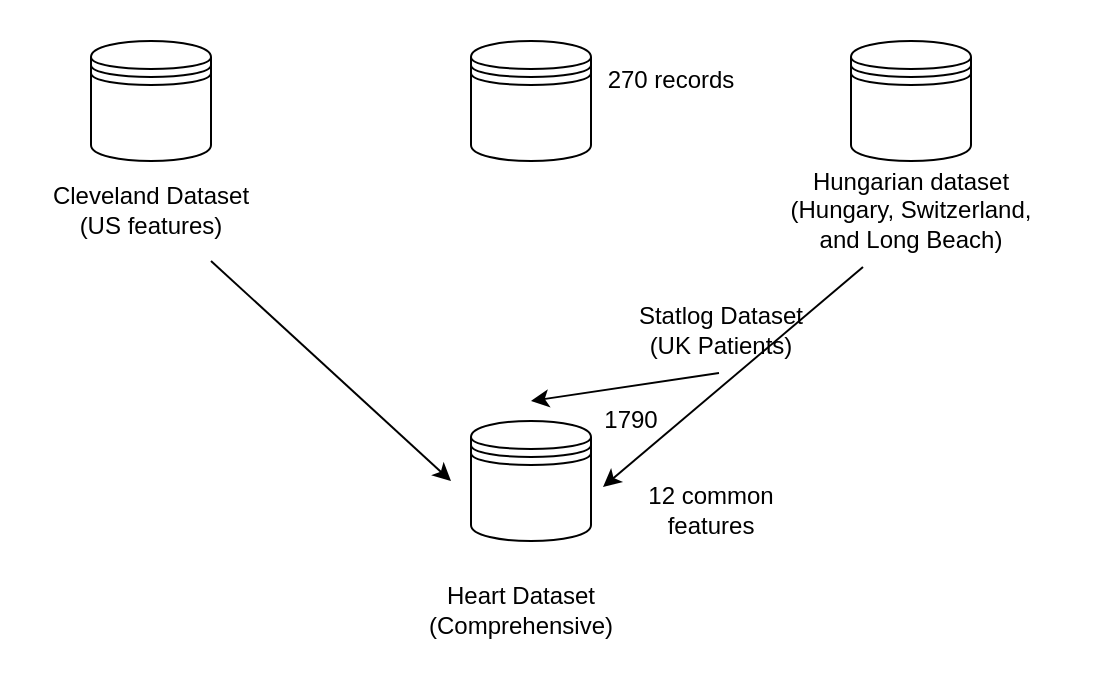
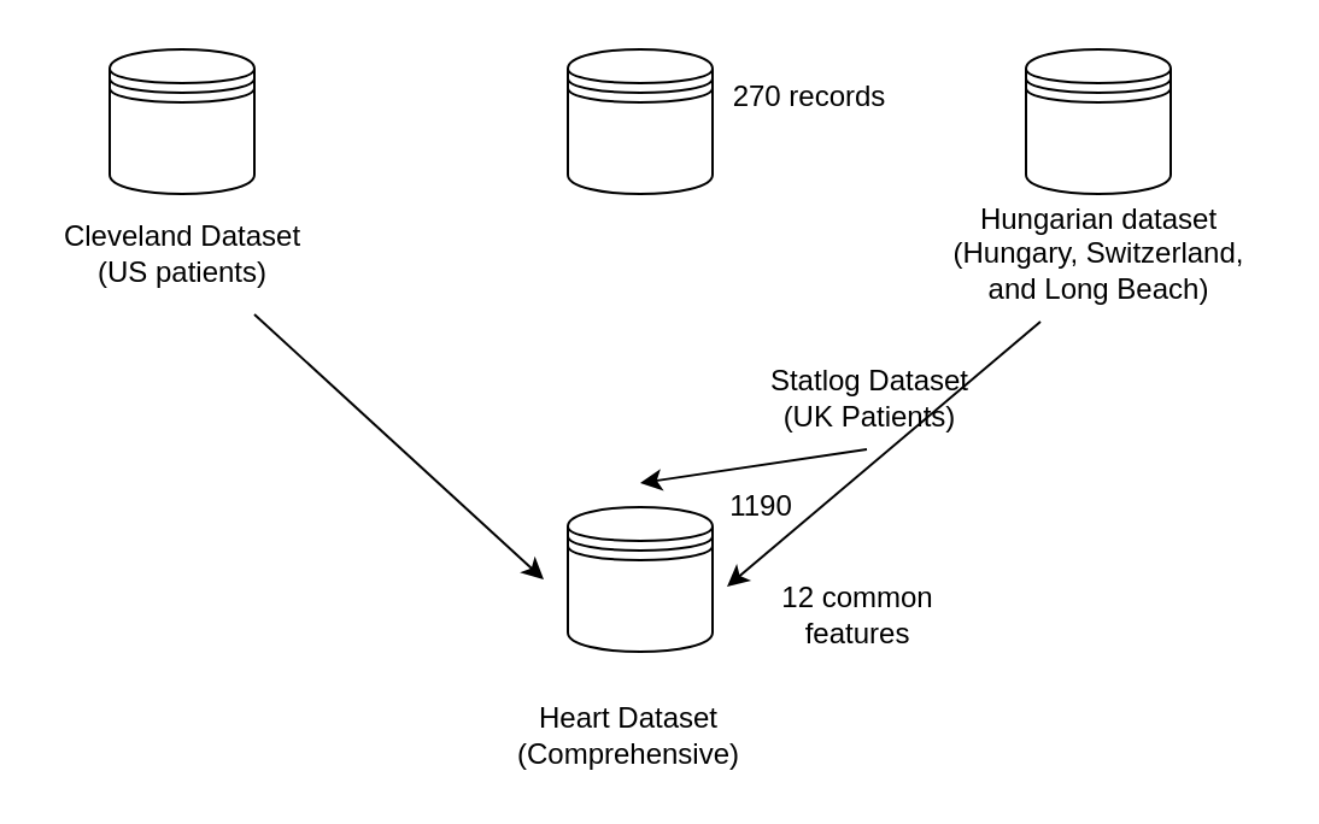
  <mxCell id="0" />
  <mxCell id="1" parent="0" />
  <mxCell id="2" value="" style="shape=datastore;whiteSpace=wrap;html=1;" vertex="1" parent="1"><mxGeometry x="45" y="20" width="60" height="60" as="geometry" /></mxCell>
  <mxCell id="3" value="" style="shape=datastore;whiteSpace=wrap;html=1;" vertex="1" parent="1"><mxGeometry x="235" y="20" width="60" height="60" as="geometry" /></mxCell>
  <mxCell id="4" value="" style="shape=datastore;whiteSpace=wrap;html=1;" vertex="1" parent="1"><mxGeometry x="425" y="20" width="60" height="60" as="geometry" /></mxCell>
  <mxCell id="5" value="" style="shape=datastore;whiteSpace=wrap;html=1;" vertex="1" parent="1"><mxGeometry x="235" y="210" width="60" height="60" as="geometry" /></mxCell>
- <mxCell id="6" value="Cleveland Dataset&lt;br&gt;(US features)" style="text;html=1;align=center;verticalAlign=middle;resizable=0;points=[];autosize=1;strokeColor=none;fillColor=none;" vertex="1" parent="1"><mxGeometry x="20" y="90" width="110" height="30" as="geometry" /></mxCell>
+ <mxCell id="6" value="Cleveland Dataset&lt;br&gt;(US patients)" style="text;html=1;align=center;verticalAlign=middle;resizable=0;points=[];autosize=1;strokeColor=none;fillColor=none;" vertex="1" parent="1"><mxGeometry x="20" y="90" width="110" height="30" as="geometry" /></mxCell>
  <mxCell id="7" value="Statlog Dataset&lt;br&gt;(UK Patients)" style="text;html=1;align=center;verticalAlign=middle;resizable=0;points=[];autosize=1;strokeColor=none;fillColor=none;" vertex="1" parent="1"><mxGeometry x="310" y="150" width="100" height="30" as="geometry" /></mxCell>
  <mxCell id="8" value="270 records" style="text;html=1;align=center;verticalAlign=middle;resizable=0;points=[];autosize=1;strokeColor=none;fillColor=none;" vertex="1" parent="1"><mxGeometry x="295" y="30" width="80" height="20" as="geometry" /></mxCell>
  <mxCell id="9" value="Hungarian dataset &lt;br&gt;(Hungary, Switzerland,&lt;br&gt;and Long Beach)" style="text;html=1;align=center;verticalAlign=middle;resizable=0;points=[];autosize=1;strokeColor=none;fillColor=none;" vertex="1" parent="1"><mxGeometry x="385" y="80" width="140" height="50" as="geometry" /></mxCell>
  <mxCell id="10" value="Heart Dataset&lt;br&gt;(Comprehensive)" style="text;html=1;align=center;verticalAlign=middle;resizable=0;points=[];autosize=1;strokeColor=none;fillColor=none;" vertex="1" parent="1"><mxGeometry x="205" y="290" width="110" height="30" as="geometry" /></mxCell>
  <mxCell id="11" value="" style="endArrow=classic;html=1;rounded=0;" edge="1" parent="1"><mxGeometry width="50" height="50" relative="1" as="geometry"><mxPoint x="105" y="130" as="sourcePoint" /><mxPoint x="225" y="240" as="targetPoint" /></mxGeometry></mxCell>
  <mxCell id="12" value="" style="endArrow=classic;html=1;rounded=0;exitX=0.49;exitY=1.2;exitDx=0;exitDy=0;exitPerimeter=0;" edge="1" parent="1" source="7"><mxGeometry width="50" height="50" relative="1" as="geometry"><mxPoint x="265" y="130" as="sourcePoint" /><mxPoint x="265" y="200" as="targetPoint" /></mxGeometry></mxCell>
  <mxCell id="13" value="" style="endArrow=classic;html=1;rounded=0;" edge="1" parent="1"><mxGeometry width="50" height="50" relative="1" as="geometry"><mxPoint x="431" y="133" as="sourcePoint" /><mxPoint x="301" y="243" as="targetPoint" /></mxGeometry></mxCell>
- <mxCell id="14" value="1790" style="text;html=1;align=center;verticalAlign=middle;resizable=0;points=[];autosize=1;strokeColor=none;fillColor=none;" vertex="1" parent="1"><mxGeometry x="295" y="200" width="40" height="20" as="geometry" /></mxCell>
+ <mxCell id="14" value="1190" style="text;html=1;align=center;verticalAlign=middle;resizable=0;points=[];autosize=1;strokeColor=none;fillColor=none;" vertex="1" parent="1"><mxGeometry x="295" y="200" width="40" height="20" as="geometry" /></mxCell>
  <mxCell id="15" value="12 common &lt;br&gt;features" style="text;html=1;align=center;verticalAlign=middle;resizable=0;points=[];autosize=1;strokeColor=none;fillColor=none;" vertex="1" parent="1"><mxGeometry x="315" y="240" width="80" height="30" as="geometry" /></mxCell>
